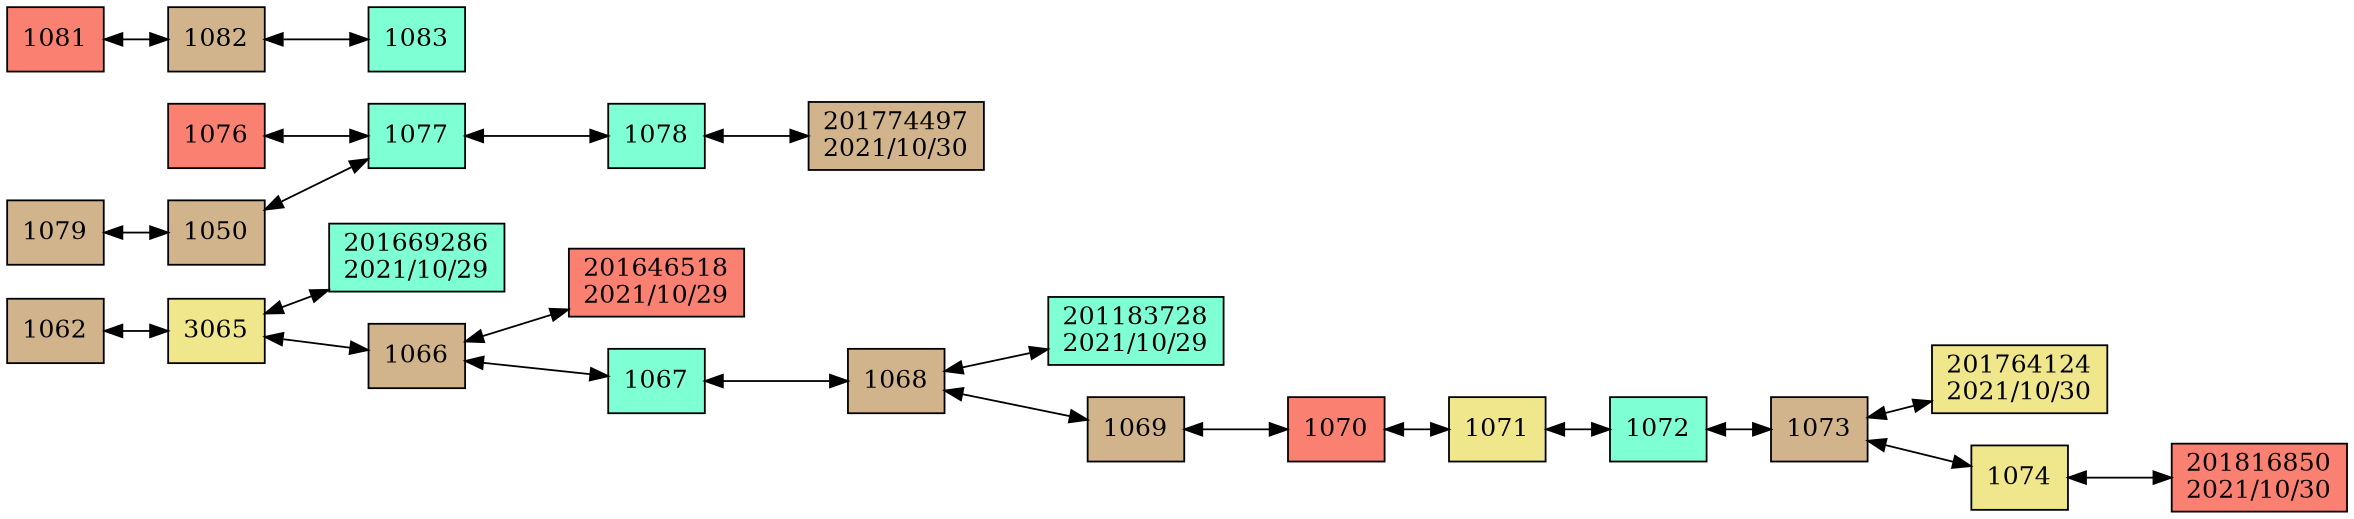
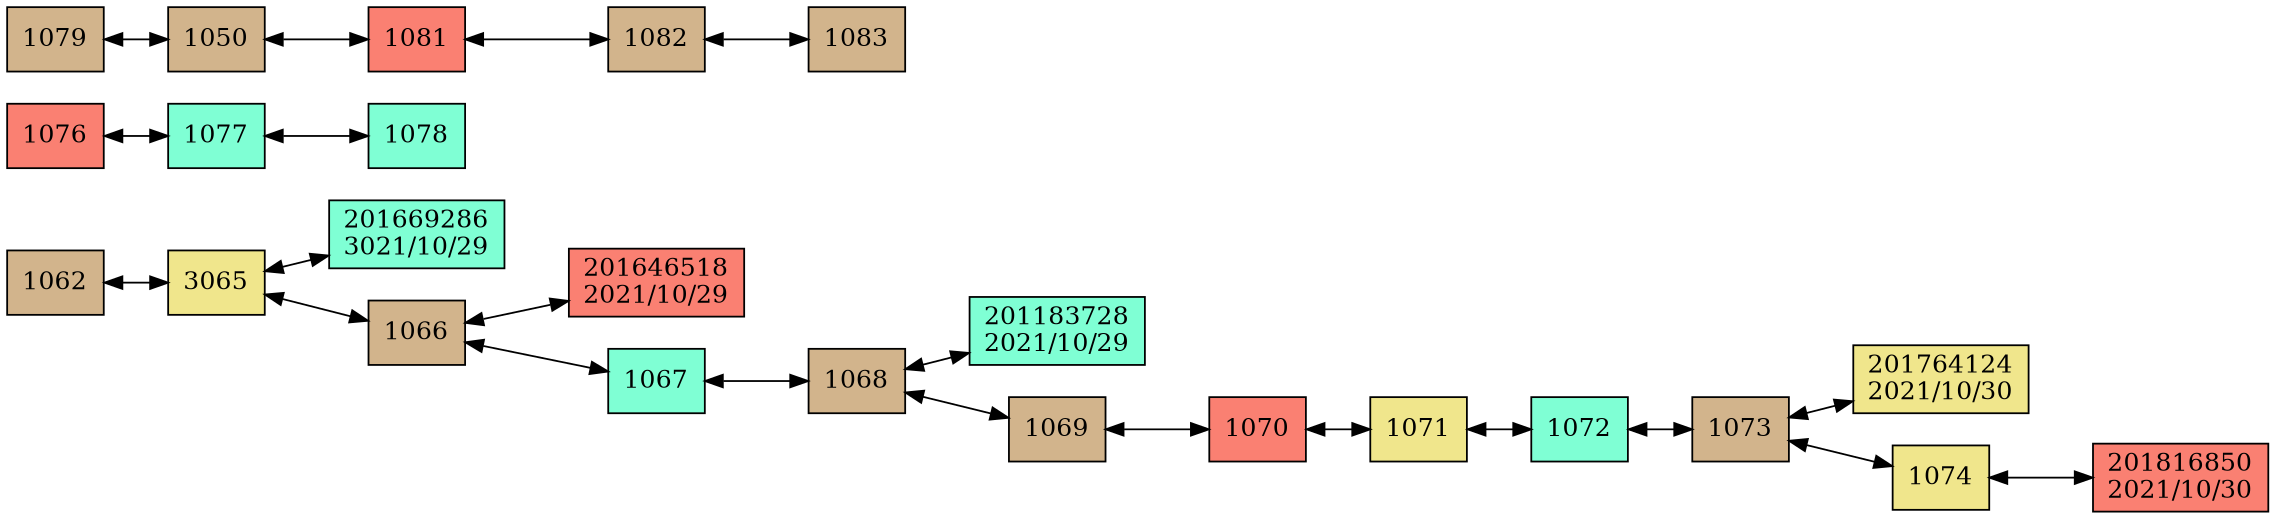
  digraph {
    compound=true
    rankdir=LR
    node [fillcolor=tan shape=box style=filled]
    edge [dir=both]
    n1 [label=1062]
    n2 [fillcolor=khaki label=3065]
-   n3 [fillcolor=aquamarine label="201669286\n2021/10/29"]
+   n3 [fillcolor=aquamarine label="201669286\n3021/10/29"]
    n4 [label=1066]
    n5 [fillcolor=salmon label="201646518\n2021/10/29"]
    n6 [fillcolor=aquamarine label=1067]
    n7 [label=1068]
    n8 [fillcolor=aquamarine label="201183728\n2021/10/29"]
    n9 [label=1069]
    n10 [fillcolor=salmon label=1070]
    n11 [fillcolor=khaki label=1071]
    n12 [fillcolor=aquamarine label=1072]
    n13 [label=1073]
    n14 [fillcolor=khaki label="201764124\n2021/10/30"]
    n15 [fillcolor=khaki label=1074]
    n16 [fillcolor=salmon label="201816850\n2021/10/30"]
    n17 [fillcolor=salmon label=1076]
    n18 [fillcolor=aquamarine label=1077]
    n19 [fillcolor=aquamarine label=1078]
-   n20 [label="201774497\n2021/10/30"]
    n21 [label=1079]
    n22 [label=1050]
    n23 [fillcolor=salmon label=1081]
    n24 [label=1082]
-   n25 [fillcolor=aquamarine label=1083]
+   n25 [label=1083]
    n1 -> n2
    n2 -> n3
    n2 -> n4
    n4 -> n5
    n4 -> n6
    n6 -> n7
    n7 -> n8
    n7 -> n9
    n9 -> n10
    n10 -> n11
    n11 -> n12
    n12 -> n13
    n13 -> n14
    n13 -> n15
    n15 -> n16
    n17 -> n18
    n18 -> n19
-   n19 -> n20
    n21 -> n22
-   n22 -> n18
+   n22 -> n23
    n23 -> n24
    n24 -> n25
  }
